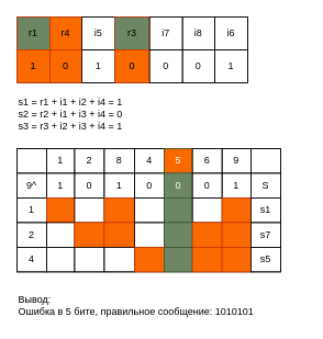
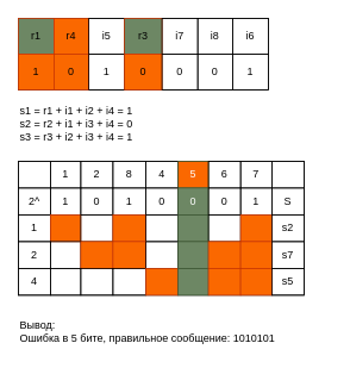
  <mxCell id="0" />
  <mxCell id="1" parent="0" />
  <mxCell id="2" value="" style="childLayout=tableLayout;recursiveResize=0;shadow=0;fillColor=none;" parent="1" vertex="1"><mxGeometry x="20" y="20" width="280" height="80" as="geometry" /></mxCell>
  <mxCell id="3" value="" style="shape=tableRow;horizontal=0;startSize=0;swimlaneHead=0;swimlaneBody=0;top=0;left=0;bottom=0;right=0;dropTarget=0;collapsible=0;recursiveResize=0;expand=0;fontStyle=0;fillColor=none;strokeColor=inherit;" parent="2" vertex="1"><mxGeometry width="280" height="40" as="geometry" /></mxCell>
  <mxCell id="4" value="r1" style="connectable=0;recursiveResize=0;strokeColor=#C73500;fillColor=#6d8764;align=center;whiteSpace=wrap;html=1;fontColor=#000000;" parent="3" vertex="1"><mxGeometry width="40" height="40" as="geometry"><mxRectangle width="40" height="40" as="alternateBounds" /></mxGeometry></mxCell>
  <mxCell id="5" value="r4" style="connectable=0;recursiveResize=0;strokeColor=#C73500;fillColor=#fa6800;align=center;whiteSpace=wrap;html=1;fontColor=#000000;" parent="3" vertex="1"><mxGeometry x="40" width="39" height="40" as="geometry"><mxRectangle width="39" height="40" as="alternateBounds" /></mxGeometry></mxCell>
  <mxCell id="6" value="i5" style="connectable=0;recursiveResize=0;strokeColor=inherit;fillColor=none;align=center;whiteSpace=wrap;html=1;comic=0;" parent="3" vertex="1"><mxGeometry x="79" width="40" height="40" as="geometry"><mxRectangle width="40" height="40" as="alternateBounds" /></mxGeometry></mxCell>
  <mxCell id="7" value="r3" style="connectable=0;recursiveResize=0;strokeColor=#C73500;fillColor=#6d8764;align=center;whiteSpace=wrap;html=1;comic=0;fontColor=#000000;" parent="3" vertex="1"><mxGeometry x="119" width="42" height="40" as="geometry"><mxRectangle width="42" height="40" as="alternateBounds" /></mxGeometry></mxCell>
  <mxCell id="8" value="i7" style="connectable=0;recursiveResize=0;strokeColor=inherit;fillColor=none;align=center;whiteSpace=wrap;html=1;comic=0;" parent="3" vertex="1"><mxGeometry x="161" width="40" height="40" as="geometry"><mxRectangle width="40" height="40" as="alternateBounds" /></mxGeometry></mxCell>
  <mxCell id="9" value="i8" style="connectable=0;recursiveResize=0;strokeColor=inherit;fillColor=none;align=center;whiteSpace=wrap;html=1;comic=0;" parent="3" vertex="1"><mxGeometry x="201" width="39" height="40" as="geometry"><mxRectangle width="39" height="40" as="alternateBounds" /></mxGeometry></mxCell>
  <mxCell id="10" value="i6" style="connectable=0;recursiveResize=0;strokeColor=inherit;fillColor=none;align=center;whiteSpace=wrap;html=1;comic=0;" parent="3" vertex="1"><mxGeometry x="240" width="40" height="40" as="geometry"><mxRectangle width="40" height="40" as="alternateBounds" /></mxGeometry></mxCell>
  <mxCell id="11" style="shape=tableRow;horizontal=0;startSize=0;swimlaneHead=0;swimlaneBody=0;top=0;left=0;bottom=0;right=0;dropTarget=0;collapsible=0;recursiveResize=0;expand=0;fontStyle=0;fillColor=none;strokeColor=inherit;" parent="2" vertex="1"><mxGeometry y="40" width="280" height="40" as="geometry" /></mxCell>
  <mxCell id="12" value="1" style="connectable=0;recursiveResize=0;strokeColor=#C73500;fillColor=#fa6800;align=center;whiteSpace=wrap;html=1;fontColor=#000000;" parent="11" vertex="1"><mxGeometry width="40" height="40" as="geometry"><mxRectangle width="40" height="40" as="alternateBounds" /></mxGeometry></mxCell>
  <mxCell id="13" value="0" style="connectable=0;recursiveResize=0;strokeColor=#C73500;fillColor=#fa6800;align=center;whiteSpace=wrap;html=1;fontColor=#000000;" parent="11" vertex="1"><mxGeometry x="40" width="39" height="40" as="geometry"><mxRectangle width="39" height="40" as="alternateBounds" /></mxGeometry></mxCell>
  <mxCell id="14" value="1" style="connectable=0;recursiveResize=0;strokeColor=inherit;fillColor=none;align=center;whiteSpace=wrap;html=1;" parent="11" vertex="1"><mxGeometry x="79" width="40" height="40" as="geometry"><mxRectangle width="40" height="40" as="alternateBounds" /></mxGeometry></mxCell>
  <mxCell id="15" value="0" style="connectable=0;recursiveResize=0;strokeColor=#C73500;fillColor=#fa6800;align=center;whiteSpace=wrap;html=1;fontColor=#000000;" parent="11" vertex="1"><mxGeometry x="119" width="42" height="40" as="geometry"><mxRectangle width="42" height="40" as="alternateBounds" /></mxGeometry></mxCell>
  <mxCell id="16" value="0" style="connectable=0;recursiveResize=0;strokeColor=inherit;fillColor=none;align=center;whiteSpace=wrap;html=1;" parent="11" vertex="1"><mxGeometry x="161" width="40" height="40" as="geometry"><mxRectangle width="40" height="40" as="alternateBounds" /></mxGeometry></mxCell>
  <mxCell id="17" value="0" style="connectable=0;recursiveResize=0;strokeColor=inherit;fillColor=none;align=center;whiteSpace=wrap;html=1;" parent="11" vertex="1"><mxGeometry x="201" width="39" height="40" as="geometry"><mxRectangle width="39" height="40" as="alternateBounds" /></mxGeometry></mxCell>
  <mxCell id="18" value="1" style="connectable=0;recursiveResize=0;strokeColor=inherit;fillColor=none;align=center;whiteSpace=wrap;html=1;" parent="11" vertex="1"><mxGeometry x="240" width="40" height="40" as="geometry"><mxRectangle width="40" height="40" as="alternateBounds" /></mxGeometry></mxCell>
  <mxCell id="19" value="s1 = r1 + i1 + i2 + i4 = 1&lt;br&gt;s2 = r2 + i1 + i3 + i4 = 0&lt;br&gt;s3 = r3 + i2 + i3 + i4 = 1" style="text;html=1;strokeColor=none;fillColor=none;align=left;verticalAlign=top;whiteSpace=wrap;rounded=0;" parent="1" vertex="1"><mxGeometry x="20" y="110" width="270" height="50" as="geometry" /></mxCell>
  <mxCell id="20" value="" style="childLayout=tableLayout;recursiveResize=0;shadow=0;fillColor=none;" parent="1" vertex="1"><mxGeometry x="20" y="180" width="320" height="150" as="geometry" /></mxCell>
  <mxCell id="21" value="" style="shape=tableRow;horizontal=0;startSize=0;swimlaneHead=0;swimlaneBody=0;top=0;left=0;bottom=0;right=0;dropTarget=0;collapsible=0;recursiveResize=0;expand=0;fontStyle=0;fillColor=none;" parent="20" vertex="1"><mxGeometry width="320" height="30" as="geometry" /></mxCell>
  <mxCell id="22" value="" style="connectable=0;recursiveResize=0;align=center;whiteSpace=wrap;html=1;fillColor=none;" parent="21" vertex="1"><mxGeometry width="36" height="30" as="geometry"><mxRectangle width="36" height="30" as="alternateBounds" /></mxGeometry></mxCell>
  <mxCell id="23" value="1" style="connectable=0;recursiveResize=0;align=center;whiteSpace=wrap;html=1;fillColor=none;" parent="21" vertex="1"><mxGeometry x="36" width="34" height="30" as="geometry"><mxRectangle width="34" height="30" as="alternateBounds" /></mxGeometry></mxCell>
  <mxCell id="24" value="2" style="connectable=0;recursiveResize=0;align=center;whiteSpace=wrap;html=1;comic=0;fillColor=none;" parent="21" vertex="1"><mxGeometry x="70" width="36" height="30" as="geometry"><mxRectangle width="36" height="30" as="alternateBounds" /></mxGeometry></mxCell>
  <mxCell id="25" value="8" style="connectable=0;recursiveResize=0;align=center;whiteSpace=wrap;html=1;comic=0;fillColor=none;" parent="21" vertex="1"><mxGeometry x="106" width="37" height="30" as="geometry"><mxRectangle width="37" height="30" as="alternateBounds" /></mxGeometry></mxCell>
  <mxCell id="26" value="4" style="connectable=0;recursiveResize=0;align=center;whiteSpace=wrap;html=1;comic=0;fillColor=none;" parent="21" vertex="1"><mxGeometry x="143" width="36" height="30" as="geometry"><mxRectangle width="36" height="30" as="alternateBounds" /></mxGeometry></mxCell>
  <mxCell id="27" value="5" style="connectable=0;recursiveResize=0;align=center;whiteSpace=wrap;html=1;comic=0;fillColor=#fa6800;fontColor=#ffffff;strokeColor=#3A5431;" parent="21" vertex="1"><mxGeometry x="179" width="34" height="30" as="geometry"><mxRectangle width="34" height="30" as="alternateBounds" /></mxGeometry></mxCell>
  <mxCell id="28" value="6" style="connectable=0;recursiveResize=0;align=center;whiteSpace=wrap;html=1;comic=0;fillColor=none;" parent="21" vertex="1"><mxGeometry x="213" width="36" height="30" as="geometry"><mxRectangle width="36" height="30" as="alternateBounds" /></mxGeometry></mxCell>
- <mxCell id="29" value="9" style="connectable=0;recursiveResize=0;align=center;whiteSpace=wrap;html=1;comic=0;fillColor=none;" parent="21" vertex="1"><mxGeometry x="249" width="35" height="30" as="geometry"><mxRectangle width="35" height="30" as="alternateBounds" /></mxGeometry></mxCell>
+ <mxCell id="29" value="7" style="connectable=0;recursiveResize=0;align=center;whiteSpace=wrap;html=1;comic=0;fillColor=none;" parent="21" vertex="1"><mxGeometry x="249" width="35" height="30" as="geometry"><mxRectangle width="35" height="30" as="alternateBounds" /></mxGeometry></mxCell>
  <mxCell id="30" style="connectable=0;recursiveResize=0;align=center;whiteSpace=wrap;html=1;comic=0;fillColor=none;" parent="21" vertex="1"><mxGeometry x="284" width="36" height="30" as="geometry"><mxRectangle width="36" height="30" as="alternateBounds" /></mxGeometry></mxCell>
  <mxCell id="31" style="shape=tableRow;horizontal=0;startSize=0;swimlaneHead=0;swimlaneBody=0;top=0;left=0;bottom=0;right=0;dropTarget=0;collapsible=0;recursiveResize=0;expand=0;fontStyle=0;fillColor=none;" parent="20" vertex="1"><mxGeometry y="30" width="320" height="30" as="geometry" /></mxCell>
- <mxCell id="32" value="9^" style="connectable=0;recursiveResize=0;align=center;whiteSpace=wrap;html=1;fillColor=none;" parent="31" vertex="1"><mxGeometry width="36" height="30" as="geometry"><mxRectangle width="36" height="30" as="alternateBounds" /></mxGeometry></mxCell>
+ <mxCell id="32" value="2^" style="connectable=0;recursiveResize=0;align=center;whiteSpace=wrap;html=1;fillColor=none;" parent="31" vertex="1"><mxGeometry width="36" height="30" as="geometry"><mxRectangle width="36" height="30" as="alternateBounds" /></mxGeometry></mxCell>
  <mxCell id="33" value="1" style="connectable=0;recursiveResize=0;align=center;whiteSpace=wrap;html=1;fillColor=none;" parent="31" vertex="1"><mxGeometry x="36" width="34" height="30" as="geometry"><mxRectangle width="34" height="30" as="alternateBounds" /></mxGeometry></mxCell>
  <mxCell id="34" value="0" style="connectable=0;recursiveResize=0;align=center;whiteSpace=wrap;html=1;fillColor=none;" parent="31" vertex="1"><mxGeometry x="70" width="36" height="30" as="geometry"><mxRectangle width="36" height="30" as="alternateBounds" /></mxGeometry></mxCell>
  <mxCell id="35" value="1" style="connectable=0;recursiveResize=0;align=center;whiteSpace=wrap;html=1;fillColor=none;" parent="31" vertex="1"><mxGeometry x="106" width="37" height="30" as="geometry"><mxRectangle width="37" height="30" as="alternateBounds" /></mxGeometry></mxCell>
  <mxCell id="36" value="0" style="connectable=0;recursiveResize=0;align=center;whiteSpace=wrap;html=1;fillColor=none;" parent="31" vertex="1"><mxGeometry x="143" width="36" height="30" as="geometry"><mxRectangle width="36" height="30" as="alternateBounds" /></mxGeometry></mxCell>
  <mxCell id="37" value="0" style="connectable=0;recursiveResize=0;align=center;whiteSpace=wrap;html=1;fillColor=#6d8764;fontColor=#ffffff;strokeColor=#3A5431;" parent="31" vertex="1"><mxGeometry x="179" width="34" height="30" as="geometry"><mxRectangle width="34" height="30" as="alternateBounds" /></mxGeometry></mxCell>
  <mxCell id="38" value="0" style="connectable=0;recursiveResize=0;align=center;whiteSpace=wrap;html=1;fillColor=none;" parent="31" vertex="1"><mxGeometry x="213" width="36" height="30" as="geometry"><mxRectangle width="36" height="30" as="alternateBounds" /></mxGeometry></mxCell>
  <mxCell id="39" value="1" style="connectable=0;recursiveResize=0;align=center;whiteSpace=wrap;html=1;fillColor=none;" parent="31" vertex="1"><mxGeometry x="249" width="35" height="30" as="geometry"><mxRectangle width="35" height="30" as="alternateBounds" /></mxGeometry></mxCell>
  <mxCell id="40" value="S" style="connectable=0;recursiveResize=0;align=center;whiteSpace=wrap;html=1;fillColor=none;" parent="31" vertex="1"><mxGeometry x="284" width="36" height="30" as="geometry"><mxRectangle width="36" height="30" as="alternateBounds" /></mxGeometry></mxCell>
  <mxCell id="41" style="shape=tableRow;horizontal=0;startSize=0;swimlaneHead=0;swimlaneBody=0;top=0;left=0;bottom=0;right=0;dropTarget=0;collapsible=0;recursiveResize=0;expand=0;fontStyle=0;fillColor=none;" parent="20" vertex="1"><mxGeometry y="60" width="320" height="30" as="geometry" /></mxCell>
  <mxCell id="42" value="1" style="connectable=0;recursiveResize=0;align=center;whiteSpace=wrap;html=1;fillColor=none;" parent="41" vertex="1"><mxGeometry width="36" height="30" as="geometry"><mxRectangle width="36" height="30" as="alternateBounds" /></mxGeometry></mxCell>
  <mxCell id="43" style="connectable=0;recursiveResize=0;align=center;whiteSpace=wrap;html=1;fillColor=#fa6800;strokeColor=#C73500;fontColor=#000000;" parent="41" vertex="1"><mxGeometry x="36" width="34" height="30" as="geometry"><mxRectangle width="34" height="30" as="alternateBounds" /></mxGeometry></mxCell>
  <mxCell id="44" style="connectable=0;recursiveResize=0;align=center;whiteSpace=wrap;html=1;fillColor=none;" parent="41" vertex="1"><mxGeometry x="70" width="36" height="30" as="geometry"><mxRectangle width="36" height="30" as="alternateBounds" /></mxGeometry></mxCell>
  <mxCell id="45" style="connectable=0;recursiveResize=0;align=center;whiteSpace=wrap;html=1;fillColor=#fa6800;strokeColor=#C73500;fontColor=#000000;" parent="41" vertex="1"><mxGeometry x="106" width="37" height="30" as="geometry"><mxRectangle width="37" height="30" as="alternateBounds" /></mxGeometry></mxCell>
  <mxCell id="46" style="connectable=0;recursiveResize=0;align=center;whiteSpace=wrap;html=1;fillColor=none;" parent="41" vertex="1"><mxGeometry x="143" width="36" height="30" as="geometry"><mxRectangle width="36" height="30" as="alternateBounds" /></mxGeometry></mxCell>
  <mxCell id="47" style="connectable=0;recursiveResize=0;align=center;whiteSpace=wrap;html=1;fillColor=#6d8764;fontColor=#ffffff;strokeColor=#3A5431;" parent="41" vertex="1"><mxGeometry x="179" width="34" height="30" as="geometry"><mxRectangle width="34" height="30" as="alternateBounds" /></mxGeometry></mxCell>
  <mxCell id="48" style="connectable=0;recursiveResize=0;align=center;whiteSpace=wrap;html=1;fillColor=none;" parent="41" vertex="1"><mxGeometry x="213" width="36" height="30" as="geometry"><mxRectangle width="36" height="30" as="alternateBounds" /></mxGeometry></mxCell>
  <mxCell id="49" style="connectable=0;recursiveResize=0;align=center;whiteSpace=wrap;html=1;fillColor=#fa6800;strokeColor=#C73500;fontColor=#000000;" parent="41" vertex="1"><mxGeometry x="249" width="35" height="30" as="geometry"><mxRectangle width="35" height="30" as="alternateBounds" /></mxGeometry></mxCell>
- <mxCell id="50" value="s1" style="connectable=0;recursiveResize=0;align=center;whiteSpace=wrap;html=1;fillColor=none;" parent="41" vertex="1"><mxGeometry x="284" width="36" height="30" as="geometry"><mxRectangle width="36" height="30" as="alternateBounds" /></mxGeometry></mxCell>
+ <mxCell id="50" value="s2" style="connectable=0;recursiveResize=0;align=center;whiteSpace=wrap;html=1;fillColor=none;" parent="41" vertex="1"><mxGeometry x="284" width="36" height="30" as="geometry"><mxRectangle width="36" height="30" as="alternateBounds" /></mxGeometry></mxCell>
  <mxCell id="51" style="shape=tableRow;horizontal=0;startSize=0;swimlaneHead=0;swimlaneBody=0;top=0;left=0;bottom=0;right=0;dropTarget=0;collapsible=0;recursiveResize=0;expand=0;fontStyle=0;fillColor=none;" parent="20" vertex="1"><mxGeometry y="90" width="320" height="30" as="geometry" /></mxCell>
  <mxCell id="52" value="2" style="connectable=0;recursiveResize=0;align=center;whiteSpace=wrap;html=1;fillColor=none;" parent="51" vertex="1"><mxGeometry width="36" height="30" as="geometry"><mxRectangle width="36" height="30" as="alternateBounds" /></mxGeometry></mxCell>
  <mxCell id="53" style="connectable=0;recursiveResize=0;align=center;whiteSpace=wrap;html=1;fillColor=none;" parent="51" vertex="1"><mxGeometry x="36" width="34" height="30" as="geometry"><mxRectangle width="34" height="30" as="alternateBounds" /></mxGeometry></mxCell>
  <mxCell id="54" style="connectable=0;recursiveResize=0;align=center;whiteSpace=wrap;html=1;fillColor=#fa6800;fontColor=#000000;strokeColor=#C73500;" parent="51" vertex="1"><mxGeometry x="70" width="36" height="30" as="geometry"><mxRectangle width="36" height="30" as="alternateBounds" /></mxGeometry></mxCell>
  <mxCell id="55" style="connectable=0;recursiveResize=0;align=center;whiteSpace=wrap;html=1;fillColor=#fa6800;fontColor=#000000;strokeColor=#C73500;" parent="51" vertex="1"><mxGeometry x="106" width="37" height="30" as="geometry"><mxRectangle width="37" height="30" as="alternateBounds" /></mxGeometry></mxCell>
  <mxCell id="56" style="connectable=0;recursiveResize=0;align=center;whiteSpace=wrap;html=1;fillColor=none;" parent="51" vertex="1"><mxGeometry x="143" width="36" height="30" as="geometry"><mxRectangle width="36" height="30" as="alternateBounds" /></mxGeometry></mxCell>
  <mxCell id="57" style="connectable=0;recursiveResize=0;align=center;whiteSpace=wrap;html=1;fillColor=#6d8764;fontColor=#ffffff;strokeColor=#3A5431;" parent="51" vertex="1"><mxGeometry x="179" width="34" height="30" as="geometry"><mxRectangle width="34" height="30" as="alternateBounds" /></mxGeometry></mxCell>
  <mxCell id="58" style="connectable=0;recursiveResize=0;align=center;whiteSpace=wrap;html=1;fillColor=#fa6800;fontColor=#000000;strokeColor=#C73500;" parent="51" vertex="1"><mxGeometry x="213" width="36" height="30" as="geometry"><mxRectangle width="36" height="30" as="alternateBounds" /></mxGeometry></mxCell>
  <mxCell id="59" style="connectable=0;recursiveResize=0;align=center;whiteSpace=wrap;html=1;fillColor=#fa6800;fontColor=#000000;strokeColor=#C73500;" parent="51" vertex="1"><mxGeometry x="249" width="35" height="30" as="geometry"><mxRectangle width="35" height="30" as="alternateBounds" /></mxGeometry></mxCell>
  <mxCell id="60" value="s7" style="connectable=0;recursiveResize=0;align=center;whiteSpace=wrap;html=1;fillColor=none;" parent="51" vertex="1"><mxGeometry x="284" width="36" height="30" as="geometry"><mxRectangle width="36" height="30" as="alternateBounds" /></mxGeometry></mxCell>
  <mxCell id="61" style="shape=tableRow;horizontal=0;startSize=0;swimlaneHead=0;swimlaneBody=0;top=0;left=0;bottom=0;right=0;dropTarget=0;collapsible=0;recursiveResize=0;expand=0;fontStyle=0;fillColor=none;" parent="20" vertex="1"><mxGeometry y="120" width="320" height="30" as="geometry" /></mxCell>
  <mxCell id="62" value="4" style="connectable=0;recursiveResize=0;align=center;whiteSpace=wrap;html=1;fillColor=none;" parent="61" vertex="1"><mxGeometry width="36" height="30" as="geometry"><mxRectangle width="36" height="30" as="alternateBounds" /></mxGeometry></mxCell>
  <mxCell id="63" style="connectable=0;recursiveResize=0;align=center;whiteSpace=wrap;html=1;fillColor=none;" parent="61" vertex="1"><mxGeometry x="36" width="34" height="30" as="geometry"><mxRectangle width="34" height="30" as="alternateBounds" /></mxGeometry></mxCell>
  <mxCell id="64" style="connectable=0;recursiveResize=0;align=center;whiteSpace=wrap;html=1;fillColor=none;" parent="61" vertex="1"><mxGeometry x="70" width="36" height="30" as="geometry"><mxRectangle width="36" height="30" as="alternateBounds" /></mxGeometry></mxCell>
  <mxCell id="65" style="connectable=0;recursiveResize=0;align=center;whiteSpace=wrap;html=1;fillColor=none;" parent="61" vertex="1"><mxGeometry x="106" width="37" height="30" as="geometry"><mxRectangle width="37" height="30" as="alternateBounds" /></mxGeometry></mxCell>
  <mxCell id="66" style="connectable=0;recursiveResize=0;align=center;whiteSpace=wrap;html=1;fillColor=#fa6800;fontColor=#000000;strokeColor=#C73500;" parent="61" vertex="1"><mxGeometry x="143" width="36" height="30" as="geometry"><mxRectangle width="36" height="30" as="alternateBounds" /></mxGeometry></mxCell>
  <mxCell id="67" style="connectable=0;recursiveResize=0;align=center;whiteSpace=wrap;html=1;fillColor=#6d8764;fontColor=#ffffff;strokeColor=#3A5431;" parent="61" vertex="1"><mxGeometry x="179" width="34" height="30" as="geometry"><mxRectangle width="34" height="30" as="alternateBounds" /></mxGeometry></mxCell>
  <mxCell id="68" style="connectable=0;recursiveResize=0;align=center;whiteSpace=wrap;html=1;fillColor=#fa6800;fontColor=#000000;strokeColor=#C73500;" parent="61" vertex="1"><mxGeometry x="213" width="36" height="30" as="geometry"><mxRectangle width="36" height="30" as="alternateBounds" /></mxGeometry></mxCell>
  <mxCell id="69" style="connectable=0;recursiveResize=0;align=center;whiteSpace=wrap;html=1;fillColor=#fa6800;fontColor=#000000;strokeColor=#C73500;" parent="61" vertex="1"><mxGeometry x="249" width="35" height="30" as="geometry"><mxRectangle width="35" height="30" as="alternateBounds" /></mxGeometry></mxCell>
  <mxCell id="70" value="s5" style="connectable=0;recursiveResize=0;align=center;whiteSpace=wrap;html=1;fillColor=none;" parent="61" vertex="1"><mxGeometry x="284" width="36" height="30" as="geometry"><mxRectangle width="36" height="30" as="alternateBounds" /></mxGeometry></mxCell>
  <mxCell id="71" value="Вывод:&lt;br&gt;Ошибка в 5 бите, правильное сообщение: 1010101" style="text;html=1;strokeColor=none;fillColor=none;align=left;verticalAlign=top;whiteSpace=wrap;rounded=0;" parent="1" vertex="1"><mxGeometry x="20" y="350" width="350" height="40" as="geometry" /></mxCell>
